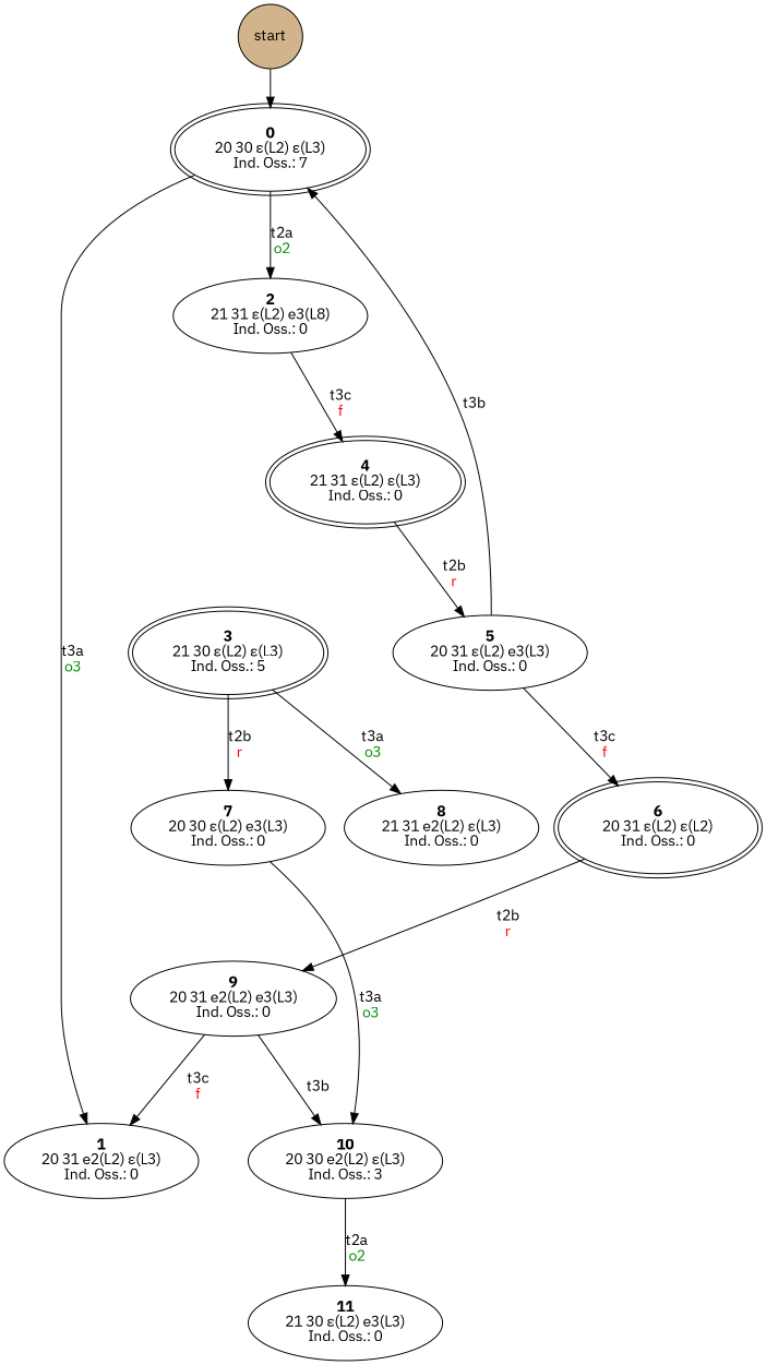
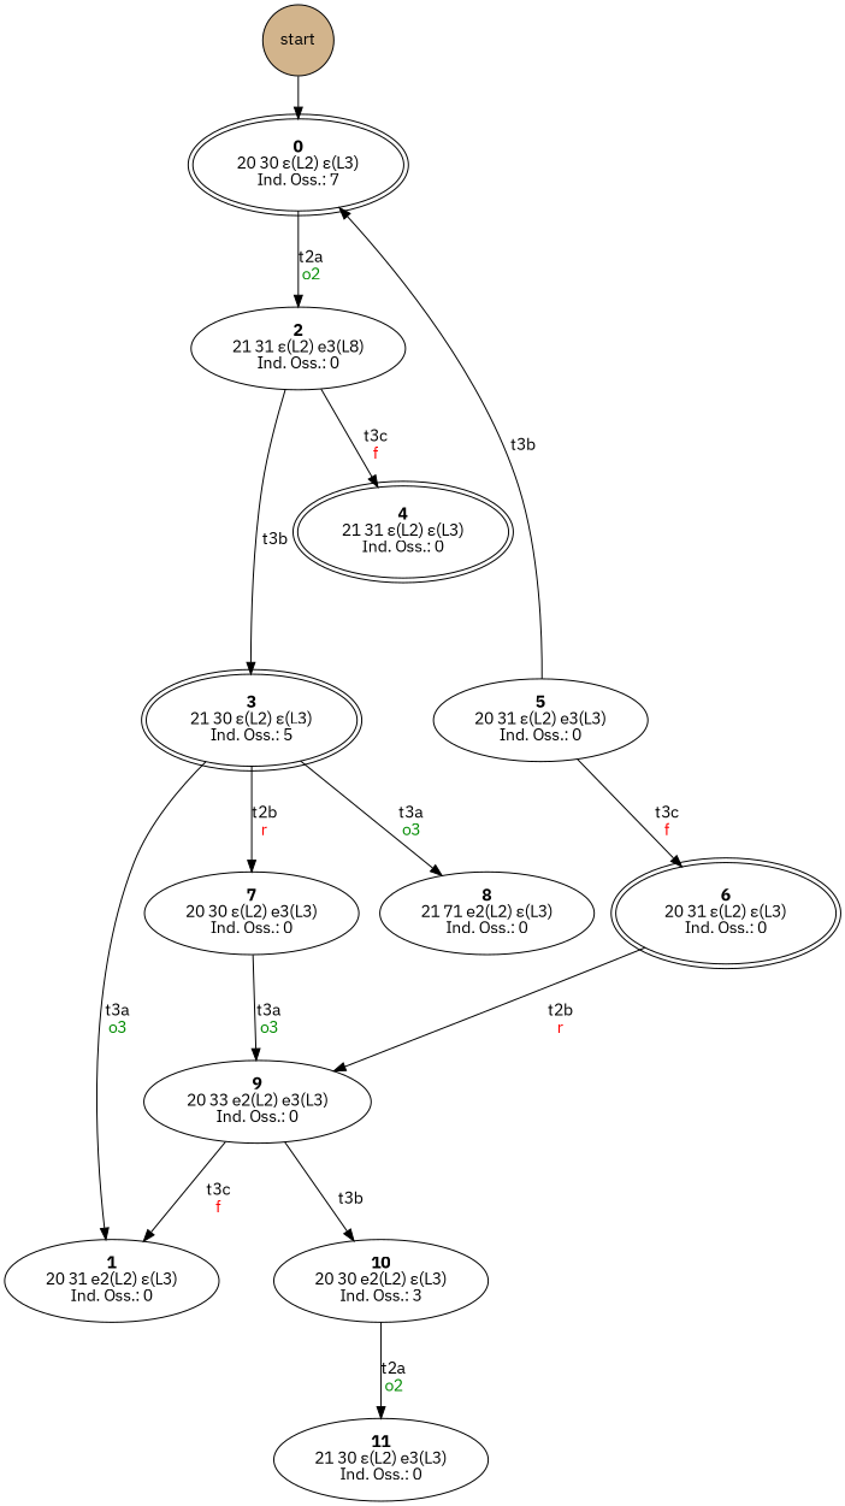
  digraph {
    fontname="IBM Plex Sans"
    node [fontname="IBM Plex Sans"]
    edge [fontname="IBM Plex Sans"]
    start [fillcolor=tan shape=circle style=filled]
    n2 [label=<<b>0</b><br/>20 30 ε(L2) ε(L3)<br/>Ind. Oss.: 7> peripheries=2]
    n3 [label=<<b>1</b><br/>20 31 e2(L2) ε(L3)<br/>Ind. Oss.: 0>]
    n4 [label=<<b>2</b><br/>21 31 ε(L2) e3(L8)<br/>Ind. Oss.: 0>]
    n5 [label=<<b>3</b><br/>21 30 ε(L2) ε(L3)<br/>Ind. Oss.: 5> peripheries=2]
    n6 [label=<<b>4</b><br/>21 31 ε(L2) ε(L3)<br/>Ind. Oss.: 0> peripheries=2]
    n7 [label=<<b>7</b><br/>20 30 ε(L2) e3(L3)<br/>Ind. Oss.: 0>]
-   n8 [label=<<b>8</b><br/>21 31 e2(L2) ε(L3)<br/>Ind. Oss.: 0>]
+   n8 [label=<<b>8</b><br/>21 71 e2(L2) ε(L3)<br/>Ind. Oss.: 0>]
    n9 [label=<<b>5</b><br/>20 31 ε(L2) e3(L3)<br/>Ind. Oss.: 0>]
-   n10 [label=<<b>9</b><br/>20 31 e2(L2) e3(L3)<br/>Ind. Oss.: 0>]
-   n11 [label=<<b>6</b><br/>20 31 ε(L2) ε(L2)<br/>Ind. Oss.: 0> peripheries=2]
+   n10 [label=<<b>9</b><br/>20 33 e2(L2) e3(L3)<br/>Ind. Oss.: 0>]
+   n11 [label=<<b>6</b><br/>20 31 ε(L2) ε(L3)<br/>Ind. Oss.: 0> peripheries=2]
    n12 [label=<<b>10</b><br/>20 30 e2(L2) ε(L3)<br/>Ind. Oss.: 3>]
    n13 [label=<<b>11</b><br/>21 30 ε(L2) e3(L3)<br/>Ind. Oss.: 0>]
    start -> n2
-   n2 -> n3 [label=<<br/>t3a<br/><font color="green4">o3</font>>]
+   n5 -> n3 [label=<<br/>t3a<br/><font color="green4">o3</font>>]
    n2 -> n4 [label=<<br/>t2a<br/><font color="green4">o2</font>>]
+   n4 -> n5 [label=<<br/>t3b>]
    n4 -> n6 [label=<<br/>t3c<br/><font color="red">f</font>>]
    n5 -> n7 [label=<<br/>t2b<br/><font color="red">r</font>>]
    n5 -> n8 [label=<<br/>t3a<br/><font color="green4">o3</font>>]
-   n6 -> n9 [label=<<br/>t2b<br/><font color="red">r</font>>]
-   n7 -> n12 [label=<<br/>t3a<br/><font color="green4">o3</font>>]
+   n7 -> n10 [label=<<br/>t3a<br/><font color="green4">o3</font>>]
    n9 -> n2 [label=<<br/>t3b>]
    n9 -> n11 [label=<<br/>t3c<br/><font color="red">f</font>>]
    n10 -> n3 [label=<<br/>t3c<br/><font color="red">f</font>>]
    n10 -> n12 [label=<<br/>t3b>]
    n11 -> n10 [label=<<br/>t2b<br/><font color="red">r</font>>]
    n12 -> n13 [label=<<br/>t2a<br/><font color="green4">o2</font>>]
  }
